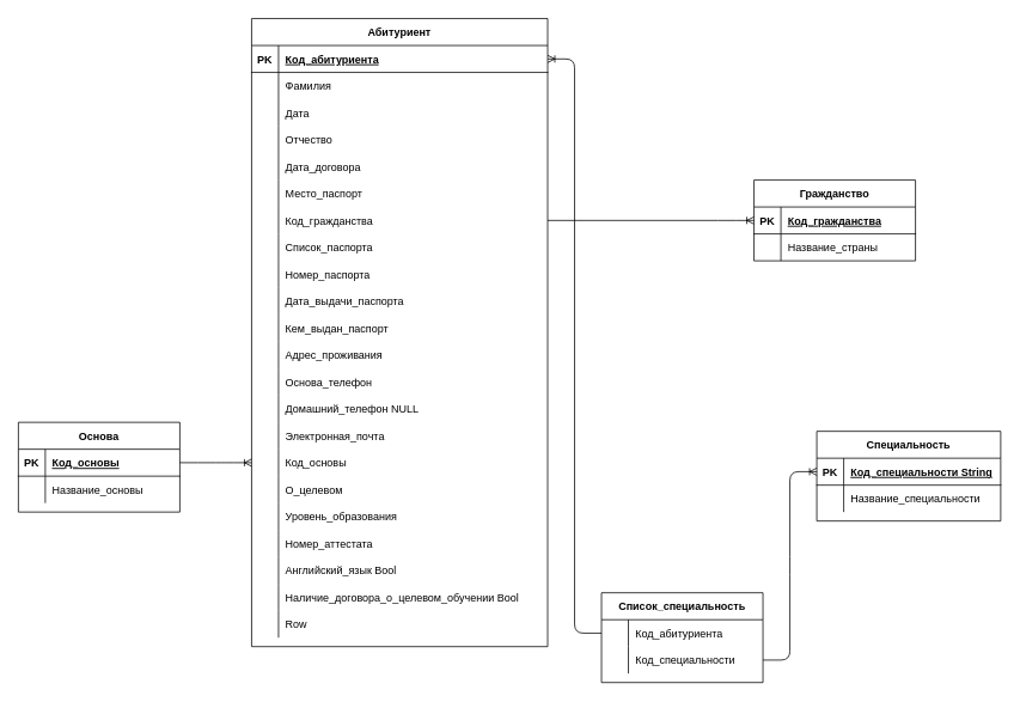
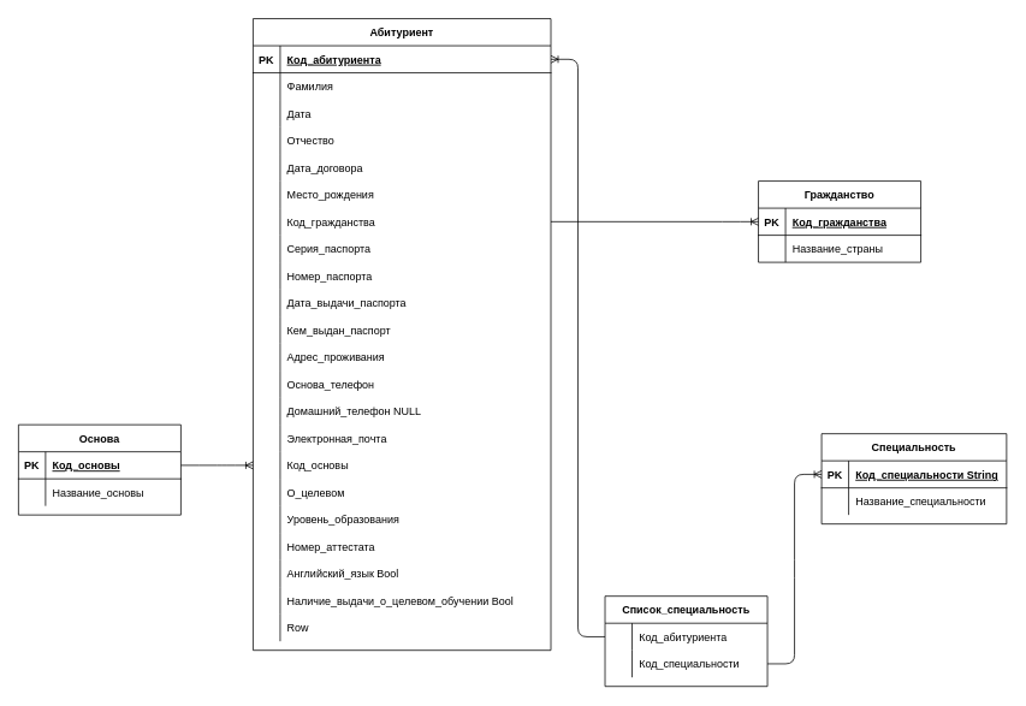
  <mxCell id="0" />
  <mxCell id="1" parent="0" />
  <mxCell id="2" value="Абитуриент" style="shape=table;startSize=30;container=1;collapsible=1;childLayout=tableLayout;fixedRows=1;rowLines=0;fontStyle=1;align=center;resizeLast=1;" vertex="1" parent="1"><mxGeometry x="280" y="20" width="330" height="700" as="geometry" /></mxCell>
  <mxCell id="3" value="" style="shape=partialRectangle;collapsible=0;dropTarget=0;pointerEvents=0;fillColor=none;top=0;left=0;bottom=1;right=0;points=[[0,0.5],[1,0.5]];portConstraint=eastwest;" vertex="1" parent="2"><mxGeometry y="30" width="330" height="30" as="geometry" /></mxCell>
  <mxCell id="4" value="PK" style="shape=partialRectangle;connectable=0;fillColor=none;top=0;left=0;bottom=0;right=0;fontStyle=1;overflow=hidden;" vertex="1" parent="3"><mxGeometry width="30" height="30" as="geometry" /></mxCell>
  <mxCell id="5" value="Код_абитуриента" style="shape=partialRectangle;connectable=0;fillColor=none;top=0;left=0;bottom=0;right=0;align=left;spacingLeft=6;fontStyle=5;overflow=hidden;" vertex="1" parent="3"><mxGeometry x="30" width="300" height="30" as="geometry" /></mxCell>
  <mxCell id="6" value="" style="shape=partialRectangle;collapsible=0;dropTarget=0;pointerEvents=0;fillColor=none;top=0;left=0;bottom=0;right=0;points=[[0,0.5],[1,0.5]];portConstraint=eastwest;" vertex="1" parent="2"><mxGeometry y="60" width="330" height="30" as="geometry" /></mxCell>
  <mxCell id="7" value="" style="shape=partialRectangle;connectable=0;fillColor=none;top=0;left=0;bottom=0;right=0;editable=1;overflow=hidden;" vertex="1" parent="6"><mxGeometry width="30" height="30" as="geometry" /></mxCell>
  <mxCell id="8" value="Фамилия" style="shape=partialRectangle;connectable=0;fillColor=none;top=0;left=0;bottom=0;right=0;align=left;spacingLeft=6;overflow=hidden;" vertex="1" parent="6"><mxGeometry x="30" width="300" height="30" as="geometry" /></mxCell>
  <mxCell id="9" value="" style="shape=partialRectangle;collapsible=0;dropTarget=0;pointerEvents=0;fillColor=none;top=0;left=0;bottom=0;right=0;points=[[0,0.5],[1,0.5]];portConstraint=eastwest;" vertex="1" parent="2"><mxGeometry y="90" width="330" height="30" as="geometry" /></mxCell>
  <mxCell id="10" value="" style="shape=partialRectangle;connectable=0;fillColor=none;top=0;left=0;bottom=0;right=0;editable=1;overflow=hidden;" vertex="1" parent="9"><mxGeometry width="30" height="30" as="geometry" /></mxCell>
  <mxCell id="11" value="Дата" style="shape=partialRectangle;connectable=0;fillColor=none;top=0;left=0;bottom=0;right=0;align=left;spacingLeft=6;overflow=hidden;" vertex="1" parent="9"><mxGeometry x="30" width="300" height="30" as="geometry" /></mxCell>
  <mxCell id="12" value="" style="shape=partialRectangle;collapsible=0;dropTarget=0;pointerEvents=0;fillColor=none;top=0;left=0;bottom=0;right=0;points=[[0,0.5],[1,0.5]];portConstraint=eastwest;" vertex="1" parent="2"><mxGeometry y="120" width="330" height="30" as="geometry" /></mxCell>
  <mxCell id="13" value="" style="shape=partialRectangle;connectable=0;fillColor=none;top=0;left=0;bottom=0;right=0;editable=1;overflow=hidden;" vertex="1" parent="12"><mxGeometry width="30" height="30" as="geometry" /></mxCell>
  <mxCell id="14" value="Отчество" style="shape=partialRectangle;connectable=0;fillColor=none;top=0;left=0;bottom=0;right=0;align=left;spacingLeft=6;overflow=hidden;" vertex="1" parent="12"><mxGeometry x="30" width="300" height="30" as="geometry" /></mxCell>
  <mxCell id="15" value="" style="shape=partialRectangle;collapsible=0;dropTarget=0;pointerEvents=0;fillColor=none;top=0;left=0;bottom=0;right=0;points=[[0,0.5],[1,0.5]];portConstraint=eastwest;" vertex="1" parent="2"><mxGeometry y="150" width="330" height="30" as="geometry" /></mxCell>
  <mxCell id="16" value="" style="shape=partialRectangle;connectable=0;fillColor=none;top=0;left=0;bottom=0;right=0;editable=1;overflow=hidden;" vertex="1" parent="15"><mxGeometry width="30" height="30" as="geometry" /></mxCell>
  <mxCell id="17" value="Дата_договора" style="shape=partialRectangle;connectable=0;fillColor=none;top=0;left=0;bottom=0;right=0;align=left;spacingLeft=6;overflow=hidden;" vertex="1" parent="15"><mxGeometry x="30" width="300" height="30" as="geometry" /></mxCell>
  <mxCell id="18" value="" style="shape=partialRectangle;collapsible=0;dropTarget=0;pointerEvents=0;fillColor=none;top=0;left=0;bottom=0;right=0;points=[[0,0.5],[1,0.5]];portConstraint=eastwest;" vertex="1" parent="2"><mxGeometry y="180" width="330" height="30" as="geometry" /></mxCell>
  <mxCell id="19" value="" style="shape=partialRectangle;connectable=0;fillColor=none;top=0;left=0;bottom=0;right=0;editable=1;overflow=hidden;" vertex="1" parent="18"><mxGeometry width="30" height="30" as="geometry" /></mxCell>
- <mxCell id="20" value="Место_паспорт" style="shape=partialRectangle;connectable=0;fillColor=none;top=0;left=0;bottom=0;right=0;align=left;spacingLeft=6;overflow=hidden;" vertex="1" parent="18"><mxGeometry x="30" width="300" height="30" as="geometry" /></mxCell>
+ <mxCell id="20" value="Место_рождения" style="shape=partialRectangle;connectable=0;fillColor=none;top=0;left=0;bottom=0;right=0;align=left;spacingLeft=6;overflow=hidden;" vertex="1" parent="18"><mxGeometry x="30" width="300" height="30" as="geometry" /></mxCell>
  <mxCell id="21" value="" style="shape=partialRectangle;collapsible=0;dropTarget=0;pointerEvents=0;fillColor=none;top=0;left=0;bottom=0;right=0;points=[[0,0.5],[1,0.5]];portConstraint=eastwest;" vertex="1" parent="2"><mxGeometry y="210" width="330" height="30" as="geometry" /></mxCell>
  <mxCell id="22" value="" style="shape=partialRectangle;connectable=0;fillColor=none;top=0;left=0;bottom=0;right=0;editable=1;overflow=hidden;" vertex="1" parent="21"><mxGeometry width="30" height="30" as="geometry" /></mxCell>
  <mxCell id="23" value="Код_гражданства" style="shape=partialRectangle;connectable=0;fillColor=none;top=0;left=0;bottom=0;right=0;align=left;spacingLeft=6;overflow=hidden;" vertex="1" parent="21"><mxGeometry x="30" width="300" height="30" as="geometry" /></mxCell>
  <mxCell id="24" value="" style="shape=partialRectangle;collapsible=0;dropTarget=0;pointerEvents=0;fillColor=none;top=0;left=0;bottom=0;right=0;points=[[0,0.5],[1,0.5]];portConstraint=eastwest;" vertex="1" parent="2"><mxGeometry y="240" width="330" height="30" as="geometry" /></mxCell>
  <mxCell id="25" value="" style="shape=partialRectangle;connectable=0;fillColor=none;top=0;left=0;bottom=0;right=0;editable=1;overflow=hidden;" vertex="1" parent="24"><mxGeometry width="30" height="30" as="geometry" /></mxCell>
- <mxCell id="26" value="Список_паспорта" style="shape=partialRectangle;connectable=0;fillColor=none;top=0;left=0;bottom=0;right=0;align=left;spacingLeft=6;overflow=hidden;" vertex="1" parent="24"><mxGeometry x="30" width="300" height="30" as="geometry" /></mxCell>
+ <mxCell id="26" value="Серия_паспорта" style="shape=partialRectangle;connectable=0;fillColor=none;top=0;left=0;bottom=0;right=0;align=left;spacingLeft=6;overflow=hidden;" vertex="1" parent="24"><mxGeometry x="30" width="300" height="30" as="geometry" /></mxCell>
  <mxCell id="27" value="" style="shape=partialRectangle;collapsible=0;dropTarget=0;pointerEvents=0;fillColor=none;top=0;left=0;bottom=0;right=0;points=[[0,0.5],[1,0.5]];portConstraint=eastwest;" vertex="1" parent="2"><mxGeometry y="270" width="330" height="30" as="geometry" /></mxCell>
  <mxCell id="28" value="" style="shape=partialRectangle;connectable=0;fillColor=none;top=0;left=0;bottom=0;right=0;editable=1;overflow=hidden;" vertex="1" parent="27"><mxGeometry width="30" height="30" as="geometry" /></mxCell>
  <mxCell id="29" value="Номер_паспорта" style="shape=partialRectangle;connectable=0;fillColor=none;top=0;left=0;bottom=0;right=0;align=left;spacingLeft=6;overflow=hidden;" vertex="1" parent="27"><mxGeometry x="30" width="300" height="30" as="geometry" /></mxCell>
  <mxCell id="30" value="" style="shape=partialRectangle;collapsible=0;dropTarget=0;pointerEvents=0;fillColor=none;top=0;left=0;bottom=0;right=0;points=[[0,0.5],[1,0.5]];portConstraint=eastwest;" vertex="1" parent="2"><mxGeometry y="300" width="330" height="30" as="geometry" /></mxCell>
  <mxCell id="31" value="" style="shape=partialRectangle;connectable=0;fillColor=none;top=0;left=0;bottom=0;right=0;editable=1;overflow=hidden;" vertex="1" parent="30"><mxGeometry width="30" height="30" as="geometry" /></mxCell>
  <mxCell id="32" value="Дата_выдачи_паспорта" style="shape=partialRectangle;connectable=0;fillColor=none;top=0;left=0;bottom=0;right=0;align=left;spacingLeft=6;overflow=hidden;" vertex="1" parent="30"><mxGeometry x="30" width="300" height="30" as="geometry" /></mxCell>
  <mxCell id="33" value="" style="shape=partialRectangle;collapsible=0;dropTarget=0;pointerEvents=0;fillColor=none;top=0;left=0;bottom=0;right=0;points=[[0,0.5],[1,0.5]];portConstraint=eastwest;" vertex="1" parent="2"><mxGeometry y="330" width="330" height="30" as="geometry" /></mxCell>
  <mxCell id="34" value="" style="shape=partialRectangle;connectable=0;fillColor=none;top=0;left=0;bottom=0;right=0;editable=1;overflow=hidden;" vertex="1" parent="33"><mxGeometry width="30" height="30" as="geometry" /></mxCell>
  <mxCell id="35" value="Кем_выдан_паспорт" style="shape=partialRectangle;connectable=0;fillColor=none;top=0;left=0;bottom=0;right=0;align=left;spacingLeft=6;overflow=hidden;" vertex="1" parent="33"><mxGeometry x="30" width="300" height="30" as="geometry" /></mxCell>
  <mxCell id="36" value="" style="shape=partialRectangle;collapsible=0;dropTarget=0;pointerEvents=0;fillColor=none;top=0;left=0;bottom=0;right=0;points=[[0,0.5],[1,0.5]];portConstraint=eastwest;" vertex="1" parent="2"><mxGeometry y="360" width="330" height="30" as="geometry" /></mxCell>
  <mxCell id="37" value="" style="shape=partialRectangle;connectable=0;fillColor=none;top=0;left=0;bottom=0;right=0;editable=1;overflow=hidden;" vertex="1" parent="36"><mxGeometry width="30" height="30" as="geometry" /></mxCell>
  <mxCell id="38" value="Адрес_проживания" style="shape=partialRectangle;connectable=0;fillColor=none;top=0;left=0;bottom=0;right=0;align=left;spacingLeft=6;overflow=hidden;" vertex="1" parent="36"><mxGeometry x="30" width="300" height="30" as="geometry" /></mxCell>
  <mxCell id="39" value="" style="shape=partialRectangle;collapsible=0;dropTarget=0;pointerEvents=0;fillColor=none;top=0;left=0;bottom=0;right=0;points=[[0,0.5],[1,0.5]];portConstraint=eastwest;" vertex="1" parent="2"><mxGeometry y="390" width="330" height="30" as="geometry" /></mxCell>
  <mxCell id="40" value="" style="shape=partialRectangle;connectable=0;fillColor=none;top=0;left=0;bottom=0;right=0;editable=1;overflow=hidden;" vertex="1" parent="39"><mxGeometry width="30" height="30" as="geometry" /></mxCell>
  <mxCell id="41" value="Основа_телефон" style="shape=partialRectangle;connectable=0;fillColor=none;top=0;left=0;bottom=0;right=0;align=left;spacingLeft=6;overflow=hidden;" vertex="1" parent="39"><mxGeometry x="30" width="300" height="30" as="geometry" /></mxCell>
  <mxCell id="42" value="" style="shape=partialRectangle;collapsible=0;dropTarget=0;pointerEvents=0;fillColor=none;top=0;left=0;bottom=0;right=0;points=[[0,0.5],[1,0.5]];portConstraint=eastwest;" vertex="1" parent="2"><mxGeometry y="420" width="330" height="30" as="geometry" /></mxCell>
  <mxCell id="43" value="" style="shape=partialRectangle;connectable=0;fillColor=none;top=0;left=0;bottom=0;right=0;editable=1;overflow=hidden;" vertex="1" parent="42"><mxGeometry width="30" height="30" as="geometry" /></mxCell>
  <mxCell id="44" value="Домашний_телефон NULL" style="shape=partialRectangle;connectable=0;fillColor=none;top=0;left=0;bottom=0;right=0;align=left;spacingLeft=6;overflow=hidden;" vertex="1" parent="42"><mxGeometry x="30" width="300" height="30" as="geometry" /></mxCell>
  <mxCell id="45" value="" style="shape=partialRectangle;collapsible=0;dropTarget=0;pointerEvents=0;fillColor=none;top=0;left=0;bottom=0;right=0;points=[[0,0.5],[1,0.5]];portConstraint=eastwest;" vertex="1" parent="2"><mxGeometry y="450" width="330" height="30" as="geometry" /></mxCell>
  <mxCell id="46" value="" style="shape=partialRectangle;connectable=0;fillColor=none;top=0;left=0;bottom=0;right=0;editable=1;overflow=hidden;" vertex="1" parent="45"><mxGeometry width="30" height="30" as="geometry" /></mxCell>
  <mxCell id="47" value="Электронная_почта" style="shape=partialRectangle;connectable=0;fillColor=none;top=0;left=0;bottom=0;right=0;align=left;spacingLeft=6;overflow=hidden;" vertex="1" parent="45"><mxGeometry x="30" width="300" height="30" as="geometry" /></mxCell>
  <mxCell id="48" value="" style="shape=partialRectangle;collapsible=0;dropTarget=0;pointerEvents=0;fillColor=none;top=0;left=0;bottom=0;right=0;points=[[0,0.5],[1,0.5]];portConstraint=eastwest;" vertex="1" parent="2"><mxGeometry y="480" width="330" height="30" as="geometry" /></mxCell>
  <mxCell id="49" value="" style="shape=partialRectangle;connectable=0;fillColor=none;top=0;left=0;bottom=0;right=0;editable=1;overflow=hidden;" vertex="1" parent="48"><mxGeometry width="30" height="30" as="geometry" /></mxCell>
  <mxCell id="50" value="Код_основы" style="shape=partialRectangle;connectable=0;fillColor=none;top=0;left=0;bottom=0;right=0;align=left;spacingLeft=6;overflow=hidden;" vertex="1" parent="48"><mxGeometry x="30" width="300" height="30" as="geometry" /></mxCell>
  <mxCell id="51" value="" style="shape=partialRectangle;collapsible=0;dropTarget=0;pointerEvents=0;fillColor=none;top=0;left=0;bottom=0;right=0;points=[[0,0.5],[1,0.5]];portConstraint=eastwest;" vertex="1" parent="2"><mxGeometry y="510" width="330" height="30" as="geometry" /></mxCell>
  <mxCell id="52" value="" style="shape=partialRectangle;connectable=0;fillColor=none;top=0;left=0;bottom=0;right=0;editable=1;overflow=hidden;" vertex="1" parent="51"><mxGeometry width="30" height="30" as="geometry" /></mxCell>
  <mxCell id="53" value="О_целевом" style="shape=partialRectangle;connectable=0;fillColor=none;top=0;left=0;bottom=0;right=0;align=left;spacingLeft=6;overflow=hidden;" vertex="1" parent="51"><mxGeometry x="30" width="300" height="30" as="geometry" /></mxCell>
  <mxCell id="54" value="" style="shape=partialRectangle;collapsible=0;dropTarget=0;pointerEvents=0;fillColor=none;top=0;left=0;bottom=0;right=0;points=[[0,0.5],[1,0.5]];portConstraint=eastwest;" vertex="1" parent="2"><mxGeometry y="540" width="330" height="30" as="geometry" /></mxCell>
  <mxCell id="55" value="" style="shape=partialRectangle;connectable=0;fillColor=none;top=0;left=0;bottom=0;right=0;editable=1;overflow=hidden;" vertex="1" parent="54"><mxGeometry width="30" height="30" as="geometry" /></mxCell>
  <mxCell id="56" value="Уровень_образования" style="shape=partialRectangle;connectable=0;fillColor=none;top=0;left=0;bottom=0;right=0;align=left;spacingLeft=6;overflow=hidden;" vertex="1" parent="54"><mxGeometry x="30" width="300" height="30" as="geometry" /></mxCell>
  <mxCell id="57" value="" style="shape=partialRectangle;collapsible=0;dropTarget=0;pointerEvents=0;fillColor=none;top=0;left=0;bottom=0;right=0;points=[[0,0.5],[1,0.5]];portConstraint=eastwest;" vertex="1" parent="2"><mxGeometry y="570" width="330" height="30" as="geometry" /></mxCell>
  <mxCell id="58" value="" style="shape=partialRectangle;connectable=0;fillColor=none;top=0;left=0;bottom=0;right=0;editable=1;overflow=hidden;" vertex="1" parent="57"><mxGeometry width="30" height="30" as="geometry" /></mxCell>
  <mxCell id="59" value="Номер_аттестата" style="shape=partialRectangle;connectable=0;fillColor=none;top=0;left=0;bottom=0;right=0;align=left;spacingLeft=6;overflow=hidden;" vertex="1" parent="57"><mxGeometry x="30" width="300" height="30" as="geometry" /></mxCell>
  <mxCell id="60" value="" style="shape=partialRectangle;collapsible=0;dropTarget=0;pointerEvents=0;fillColor=none;top=0;left=0;bottom=0;right=0;points=[[0,0.5],[1,0.5]];portConstraint=eastwest;" vertex="1" parent="2"><mxGeometry y="600" width="330" height="30" as="geometry" /></mxCell>
  <mxCell id="61" value="" style="shape=partialRectangle;connectable=0;fillColor=none;top=0;left=0;bottom=0;right=0;editable=1;overflow=hidden;" vertex="1" parent="60"><mxGeometry width="30" height="30" as="geometry" /></mxCell>
  <mxCell id="62" value="Английский_язык Bool" style="shape=partialRectangle;connectable=0;fillColor=none;top=0;left=0;bottom=0;right=0;align=left;spacingLeft=6;overflow=hidden;" vertex="1" parent="60"><mxGeometry x="30" width="300" height="30" as="geometry" /></mxCell>
  <mxCell id="63" value="" style="shape=partialRectangle;collapsible=0;dropTarget=0;pointerEvents=0;fillColor=none;top=0;left=0;bottom=0;right=0;points=[[0,0.5],[1,0.5]];portConstraint=eastwest;" vertex="1" parent="2"><mxGeometry y="630" width="330" height="30" as="geometry" /></mxCell>
  <mxCell id="64" value="" style="shape=partialRectangle;connectable=0;fillColor=none;top=0;left=0;bottom=0;right=0;editable=1;overflow=hidden;" vertex="1" parent="63"><mxGeometry width="30" height="30" as="geometry" /></mxCell>
- <mxCell id="65" value="Наличие_договора_о_целевом_обучении Bool" style="shape=partialRectangle;connectable=0;fillColor=none;top=0;left=0;bottom=0;right=0;align=left;spacingLeft=6;overflow=hidden;" vertex="1" parent="63"><mxGeometry x="30" width="300" height="30" as="geometry" /></mxCell>
+ <mxCell id="65" value="Наличие_выдачи_о_целевом_обучении Bool" style="shape=partialRectangle;connectable=0;fillColor=none;top=0;left=0;bottom=0;right=0;align=left;spacingLeft=6;overflow=hidden;" vertex="1" parent="63"><mxGeometry x="30" width="300" height="30" as="geometry" /></mxCell>
  <mxCell id="66" value="" style="shape=partialRectangle;collapsible=0;dropTarget=0;pointerEvents=0;fillColor=none;top=0;left=0;bottom=0;right=0;points=[[0,0.5],[1,0.5]];portConstraint=eastwest;" vertex="1" parent="2"><mxGeometry y="660" width="330" height="30" as="geometry" /></mxCell>
  <mxCell id="67" value="" style="shape=partialRectangle;connectable=0;fillColor=none;top=0;left=0;bottom=0;right=0;editable=1;overflow=hidden;" vertex="1" parent="66"><mxGeometry width="30" height="30" as="geometry" /></mxCell>
  <mxCell id="68" value="Row" style="shape=partialRectangle;connectable=0;fillColor=none;top=0;left=0;bottom=0;right=0;align=left;spacingLeft=6;overflow=hidden;" vertex="1" parent="66"><mxGeometry x="30" width="300" height="30" as="geometry" /></mxCell>
  <mxCell id="69" value="Гражданство" style="shape=table;startSize=30;container=1;collapsible=1;childLayout=tableLayout;fixedRows=1;rowLines=0;fontStyle=1;align=center;resizeLast=1;" vertex="1" parent="1"><mxGeometry x="840" y="200" width="180" height="90" as="geometry" /></mxCell>
  <mxCell id="70" value="" style="shape=partialRectangle;collapsible=0;dropTarget=0;pointerEvents=0;fillColor=none;top=0;left=0;bottom=1;right=0;points=[[0,0.5],[1,0.5]];portConstraint=eastwest;" vertex="1" parent="69"><mxGeometry y="30" width="180" height="30" as="geometry" /></mxCell>
  <mxCell id="71" value="PK" style="shape=partialRectangle;connectable=0;fillColor=none;top=0;left=0;bottom=0;right=0;fontStyle=1;overflow=hidden;" vertex="1" parent="70"><mxGeometry width="30" height="30" as="geometry" /></mxCell>
  <mxCell id="72" value="Код_гражданства" style="shape=partialRectangle;connectable=0;fillColor=none;top=0;left=0;bottom=0;right=0;align=left;spacingLeft=6;fontStyle=5;overflow=hidden;" vertex="1" parent="70"><mxGeometry x="30" width="150" height="30" as="geometry" /></mxCell>
  <mxCell id="73" value="" style="shape=partialRectangle;collapsible=0;dropTarget=0;pointerEvents=0;fillColor=none;top=0;left=0;bottom=0;right=0;points=[[0,0.5],[1,0.5]];portConstraint=eastwest;" vertex="1" parent="69"><mxGeometry y="60" width="180" height="30" as="geometry" /></mxCell>
  <mxCell id="74" value="" style="shape=partialRectangle;connectable=0;fillColor=none;top=0;left=0;bottom=0;right=0;editable=1;overflow=hidden;" vertex="1" parent="73"><mxGeometry width="30" height="30" as="geometry" /></mxCell>
  <mxCell id="75" value="Название_страны" style="shape=partialRectangle;connectable=0;fillColor=none;top=0;left=0;bottom=0;right=0;align=left;spacingLeft=6;overflow=hidden;" vertex="1" parent="73"><mxGeometry x="30" width="150" height="30" as="geometry" /></mxCell>
  <mxCell id="76" value="Специальность" style="shape=table;startSize=30;container=1;collapsible=1;childLayout=tableLayout;fixedRows=1;rowLines=0;fontStyle=1;align=center;resizeLast=1;" vertex="1" parent="1"><mxGeometry x="910" y="480" width="205" height="100" as="geometry" /></mxCell>
  <mxCell id="77" value="" style="shape=partialRectangle;collapsible=0;dropTarget=0;pointerEvents=0;fillColor=none;top=0;left=0;bottom=1;right=0;points=[[0,0.5],[1,0.5]];portConstraint=eastwest;" vertex="1" parent="76"><mxGeometry y="30" width="205" height="30" as="geometry" /></mxCell>
  <mxCell id="78" value="PK" style="shape=partialRectangle;connectable=0;fillColor=none;top=0;left=0;bottom=0;right=0;fontStyle=1;overflow=hidden;" vertex="1" parent="77"><mxGeometry width="30" height="30" as="geometry" /></mxCell>
  <mxCell id="79" value="Код_специальности String" style="shape=partialRectangle;connectable=0;fillColor=none;top=0;left=0;bottom=0;right=0;align=left;spacingLeft=6;fontStyle=5;overflow=hidden;" vertex="1" parent="77"><mxGeometry x="30" width="175" height="30" as="geometry" /></mxCell>
  <mxCell id="80" value="" style="shape=partialRectangle;collapsible=0;dropTarget=0;pointerEvents=0;fillColor=none;top=0;left=0;bottom=0;right=0;points=[[0,0.5],[1,0.5]];portConstraint=eastwest;" vertex="1" parent="76"><mxGeometry y="60" width="205" height="30" as="geometry" /></mxCell>
  <mxCell id="81" value="" style="shape=partialRectangle;connectable=0;fillColor=none;top=0;left=0;bottom=0;right=0;editable=1;overflow=hidden;" vertex="1" parent="80"><mxGeometry width="30" height="30" as="geometry" /></mxCell>
  <mxCell id="82" value="Название_специальности" style="shape=partialRectangle;connectable=0;fillColor=none;top=0;left=0;bottom=0;right=0;align=left;spacingLeft=6;overflow=hidden;" vertex="1" parent="80"><mxGeometry x="30" width="175" height="30" as="geometry" /></mxCell>
  <mxCell id="83" value="Список_специальность" style="shape=table;startSize=30;container=1;collapsible=1;childLayout=tableLayout;fixedRows=1;rowLines=0;fontStyle=1;align=center;resizeLast=1;" vertex="1" parent="1"><mxGeometry x="670" y="660" width="180" height="100" as="geometry" /></mxCell>
  <mxCell id="84" value="" style="shape=partialRectangle;collapsible=0;dropTarget=0;pointerEvents=0;fillColor=none;top=0;left=0;bottom=0;right=0;points=[[0,0.5],[1,0.5]];portConstraint=eastwest;" vertex="1" parent="83"><mxGeometry y="30" width="180" height="30" as="geometry" /></mxCell>
  <mxCell id="85" value="" style="shape=partialRectangle;connectable=0;fillColor=none;top=0;left=0;bottom=0;right=0;editable=1;overflow=hidden;" vertex="1" parent="84"><mxGeometry width="30" height="30" as="geometry" /></mxCell>
  <mxCell id="86" value="Код_абитуриента" style="shape=partialRectangle;connectable=0;fillColor=none;top=0;left=0;bottom=0;right=0;align=left;spacingLeft=6;overflow=hidden;" vertex="1" parent="84"><mxGeometry x="30" width="150" height="30" as="geometry" /></mxCell>
  <mxCell id="87" value="" style="shape=partialRectangle;collapsible=0;dropTarget=0;pointerEvents=0;fillColor=none;top=0;left=0;bottom=0;right=0;points=[[0,0.5],[1,0.5]];portConstraint=eastwest;" vertex="1" parent="83"><mxGeometry y="60" width="180" height="30" as="geometry" /></mxCell>
  <mxCell id="88" value="" style="shape=partialRectangle;connectable=0;fillColor=none;top=0;left=0;bottom=0;right=0;editable=1;overflow=hidden;" vertex="1" parent="87"><mxGeometry width="30" height="30" as="geometry" /></mxCell>
  <mxCell id="89" value="Код_специальности" style="shape=partialRectangle;connectable=0;fillColor=none;top=0;left=0;bottom=0;right=0;align=left;spacingLeft=6;overflow=hidden;" vertex="1" parent="87"><mxGeometry x="30" width="150" height="30" as="geometry" /></mxCell>
  <mxCell id="90" value="" style="edgeStyle=entityRelationEdgeStyle;fontSize=12;html=1;endArrow=ERoneToMany;exitX=1;exitY=0.5;exitDx=0;exitDy=0;" edge="1" parent="1" source="21" target="70"><mxGeometry width="100" height="100" relative="1" as="geometry"><mxPoint x="380" y="330" as="sourcePoint" /><mxPoint x="480" y="230" as="targetPoint" /></mxGeometry></mxCell>
  <mxCell id="91" value="" style="edgeStyle=entityRelationEdgeStyle;fontSize=12;html=1;endArrow=ERoneToMany;entryX=0;entryY=0.5;entryDx=0;entryDy=0;" edge="1" parent="1" source="87" target="77"><mxGeometry width="100" height="100" relative="1" as="geometry"><mxPoint x="430" y="770" as="sourcePoint" /><mxPoint x="530" y="670" as="targetPoint" /></mxGeometry></mxCell>
  <mxCell id="92" value="" style="edgeStyle=entityRelationEdgeStyle;fontSize=12;html=1;endArrow=ERoneToMany;entryX=1;entryY=0.5;entryDx=0;entryDy=0;exitX=0;exitY=0.5;exitDx=0;exitDy=0;" edge="1" parent="1" source="84" target="3"><mxGeometry width="100" height="100" relative="1" as="geometry"><mxPoint x="330" y="790" as="sourcePoint" /><mxPoint x="430" y="690" as="targetPoint" /></mxGeometry></mxCell>
  <mxCell id="93" value="Основа" style="shape=table;startSize=30;container=1;collapsible=1;childLayout=tableLayout;fixedRows=1;rowLines=0;fontStyle=1;align=center;resizeLast=1;" vertex="1" parent="1"><mxGeometry x="20" y="470" width="180" height="100" as="geometry" /></mxCell>
  <mxCell id="94" value="" style="shape=partialRectangle;collapsible=0;dropTarget=0;pointerEvents=0;fillColor=none;top=0;left=0;bottom=1;right=0;points=[[0,0.5],[1,0.5]];portConstraint=eastwest;" vertex="1" parent="93"><mxGeometry y="30" width="180" height="30" as="geometry" /></mxCell>
  <mxCell id="95" value="PK" style="shape=partialRectangle;connectable=0;fillColor=none;top=0;left=0;bottom=0;right=0;fontStyle=1;overflow=hidden;" vertex="1" parent="94"><mxGeometry width="30" height="30" as="geometry" /></mxCell>
  <mxCell id="96" value="Код_основы" style="shape=partialRectangle;connectable=0;fillColor=none;top=0;left=0;bottom=0;right=0;align=left;spacingLeft=6;fontStyle=5;overflow=hidden;" vertex="1" parent="94"><mxGeometry x="30" width="150" height="30" as="geometry" /></mxCell>
  <mxCell id="97" value="" style="shape=partialRectangle;collapsible=0;dropTarget=0;pointerEvents=0;fillColor=none;top=0;left=0;bottom=0;right=0;points=[[0,0.5],[1,0.5]];portConstraint=eastwest;" vertex="1" parent="93"><mxGeometry y="60" width="180" height="30" as="geometry" /></mxCell>
  <mxCell id="98" value="" style="shape=partialRectangle;connectable=0;fillColor=none;top=0;left=0;bottom=0;right=0;editable=1;overflow=hidden;" vertex="1" parent="97"><mxGeometry width="30" height="30" as="geometry" /></mxCell>
  <mxCell id="99" value="Название_основы" style="shape=partialRectangle;connectable=0;fillColor=none;top=0;left=0;bottom=0;right=0;align=left;spacingLeft=6;overflow=hidden;" vertex="1" parent="97"><mxGeometry x="30" width="150" height="30" as="geometry" /></mxCell>
  <mxCell id="100" value="" style="edgeStyle=entityRelationEdgeStyle;fontSize=12;html=1;endArrow=ERoneToMany;entryX=0;entryY=0.5;entryDx=0;entryDy=0;exitX=1;exitY=0.5;exitDx=0;exitDy=0;" edge="1" parent="1" source="94" target="48"><mxGeometry width="100" height="100" relative="1" as="geometry"><mxPoint x="260" y="780" as="sourcePoint" /><mxPoint x="360" y="680" as="targetPoint" /></mxGeometry></mxCell>
